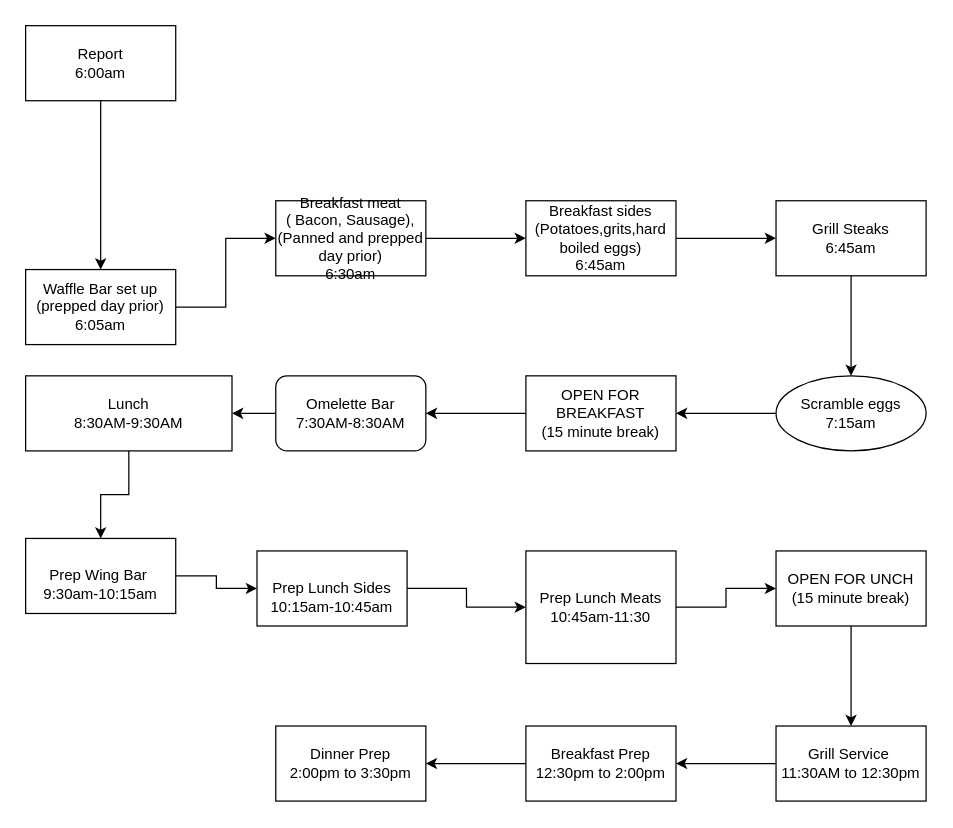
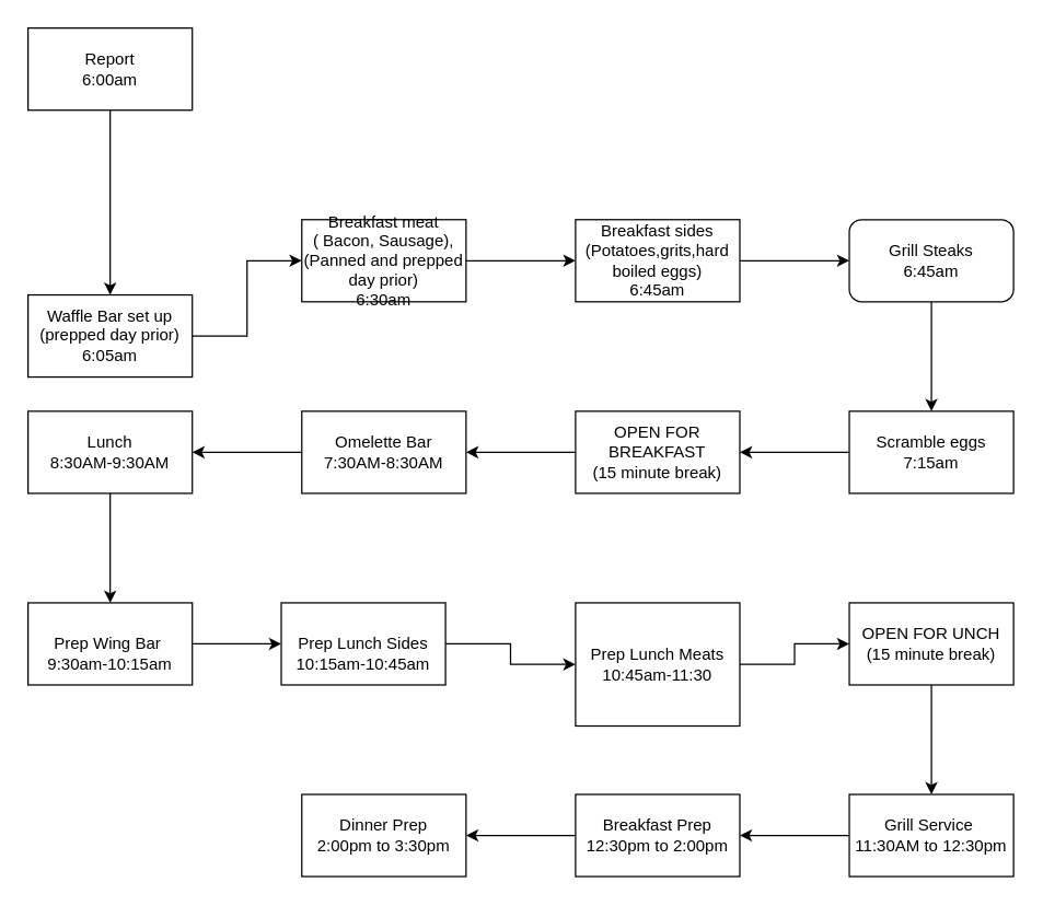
  <mxCell id="0" />
  <mxCell id="1" parent="0" />
  <mxCell id="2" value="" style="edgeStyle=orthogonalEdgeStyle;rounded=0;orthogonalLoop=1;jettySize=auto;html=1;" parent="1" source="3" target="5" edge="1"><mxGeometry relative="1" as="geometry" /></mxCell>
  <mxCell id="3" value="Report&lt;br&gt;6:00am" style="rounded=0;whiteSpace=wrap;html=1;" parent="1" vertex="1"><mxGeometry x="20" y="20" width="120" height="60" as="geometry" /></mxCell>
  <mxCell id="4" value="" style="edgeStyle=orthogonalEdgeStyle;rounded=0;orthogonalLoop=1;jettySize=auto;html=1;" parent="1" source="5" target="7" edge="1"><mxGeometry relative="1" as="geometry" /></mxCell>
  <mxCell id="5" value="Waffle Bar set up&lt;br&gt;(prepped day prior)&lt;br&gt;6:05am" style="rounded=0;whiteSpace=wrap;html=1;" parent="1" vertex="1"><mxGeometry x="20" y="215" width="120" height="60" as="geometry" /></mxCell>
  <mxCell id="6" value="" style="edgeStyle=orthogonalEdgeStyle;rounded=0;orthogonalLoop=1;jettySize=auto;html=1;" parent="1" source="7" target="9" edge="1"><mxGeometry relative="1" as="geometry" /></mxCell>
  <mxCell id="7" value="Breakfast meat&lt;br&gt;( Bacon, Sausage), (Panned and prepped day prior)&lt;br&gt;6:30am" style="rounded=0;whiteSpace=wrap;html=1;" parent="1" vertex="1"><mxGeometry x="220" y="160" width="120" height="60" as="geometry" /></mxCell>
  <mxCell id="8" value="" style="edgeStyle=orthogonalEdgeStyle;rounded=0;orthogonalLoop=1;jettySize=auto;html=1;" parent="1" source="9" target="11" edge="1"><mxGeometry relative="1" as="geometry" /></mxCell>
  <mxCell id="9" value="Breakfast sides&lt;br&gt;(Potatoes,grits,hard boiled eggs)&lt;br&gt;6:45am" style="rounded=0;whiteSpace=wrap;html=1;" parent="1" vertex="1"><mxGeometry x="420" y="160" width="120" height="60" as="geometry" /></mxCell>
  <mxCell id="10" value="" style="edgeStyle=orthogonalEdgeStyle;rounded=0;orthogonalLoop=1;jettySize=auto;html=1;" parent="1" source="11" target="13" edge="1"><mxGeometry relative="1" as="geometry" /></mxCell>
- <mxCell id="11" value="Grill Steaks&lt;br&gt;6:45am" style="rounded=0;whiteSpace=wrap;html=1;" parent="1" vertex="1"><mxGeometry x="620" y="160" width="120" height="60" as="geometry" /></mxCell>
+ <mxCell id="11" value="Grill Steaks&lt;br&gt;6:45am" style="whiteSpace=wrap;html=1;rounded=1;" parent="1" vertex="1"><mxGeometry x="620" y="160" width="120" height="60" as="geometry" /></mxCell>
  <mxCell id="12" value="" style="edgeStyle=orthogonalEdgeStyle;rounded=0;orthogonalLoop=1;jettySize=auto;html=1;" parent="1" source="13" target="15" edge="1"><mxGeometry relative="1" as="geometry" /></mxCell>
- <mxCell id="13" value="Scramble eggs&lt;br&gt;7:15am" style="ellipse;whiteSpace=wrap;html=1;" parent="1" vertex="1"><mxGeometry x="620" y="300" width="120" height="60" as="geometry" /></mxCell>
+ <mxCell id="13" value="Scramble eggs&lt;br&gt;7:15am" style="rounded=0;whiteSpace=wrap;html=1;" parent="1" vertex="1"><mxGeometry x="620" y="300" width="120" height="60" as="geometry" /></mxCell>
  <mxCell id="14" value="" style="edgeStyle=orthogonalEdgeStyle;rounded=0;orthogonalLoop=1;jettySize=auto;html=1;" parent="1" source="15" target="17" edge="1"><mxGeometry relative="1" as="geometry" /></mxCell>
  <mxCell id="15" value="OPEN FOR BREAKFAST&lt;br&gt;(15 minute break)" style="rounded=0;whiteSpace=wrap;html=1;" parent="1" vertex="1"><mxGeometry x="420" y="300" width="120" height="60" as="geometry" /></mxCell>
  <mxCell id="16" value="" style="edgeStyle=orthogonalEdgeStyle;rounded=0;orthogonalLoop=1;jettySize=auto;html=1;" parent="1" source="17" target="19" edge="1"><mxGeometry relative="1" as="geometry" /></mxCell>
- <mxCell id="17" value="Omelette Bar&lt;br&gt;7:30AM-8:30AM" style="whiteSpace=wrap;html=1;rounded=1;" parent="1" vertex="1"><mxGeometry x="220" y="300" width="120" height="60" as="geometry" /></mxCell>
+ <mxCell id="17" value="Omelette Bar&lt;br&gt;7:30AM-8:30AM" style="rounded=0;whiteSpace=wrap;html=1;" parent="1" vertex="1"><mxGeometry x="220" y="300" width="120" height="60" as="geometry" /></mxCell>
  <mxCell id="18" value="" style="edgeStyle=orthogonalEdgeStyle;rounded=0;orthogonalLoop=1;jettySize=auto;html=1;" parent="1" source="19" target="21" edge="1"><mxGeometry relative="1" as="geometry" /></mxCell>
- <mxCell id="19" value="Lunch&lt;br&gt;8:30AM-9:30AM" style="rounded=0;whiteSpace=wrap;html=1;" parent="1" vertex="1"><mxGeometry x="20" y="300" width="165" height="60" as="geometry" /></mxCell>
+ <mxCell id="19" value="Lunch&lt;br&gt;8:30AM-9:30AM" style="rounded=0;whiteSpace=wrap;html=1;" parent="1" vertex="1"><mxGeometry x="20" y="300" width="120" height="60" as="geometry" /></mxCell>
  <mxCell id="20" value="" style="edgeStyle=orthogonalEdgeStyle;rounded=0;orthogonalLoop=1;jettySize=auto;html=1;" parent="1" source="21" target="23" edge="1"><mxGeometry relative="1" as="geometry" /></mxCell>
- <mxCell id="21" value="&lt;br&gt;Prep Wing Bar&amp;nbsp;&lt;br&gt;9:30am-10:15am" style="rounded=0;whiteSpace=wrap;html=1;" parent="1" vertex="1"><mxGeometry x="20" y="430" width="120" height="60" as="geometry" /></mxCell>
+ <mxCell id="21" value="&lt;br&gt;Prep Wing Bar&amp;nbsp;&lt;br&gt;9:30am-10:15am" style="rounded=0;whiteSpace=wrap;html=1;" parent="1" vertex="1"><mxGeometry x="20" y="440" width="120" height="60" as="geometry" /></mxCell>
  <mxCell id="22" value="" style="edgeStyle=orthogonalEdgeStyle;rounded=0;orthogonalLoop=1;jettySize=auto;html=1;" parent="1" source="23" target="25" edge="1"><mxGeometry relative="1" as="geometry" /></mxCell>
  <mxCell id="23" value="&lt;br&gt;Prep Lunch Sides&lt;br&gt;10:15am-10:45am" style="rounded=0;whiteSpace=wrap;html=1;" parent="1" vertex="1"><mxGeometry x="205" y="440" width="120" height="60" as="geometry" /></mxCell>
  <mxCell id="24" value="" style="edgeStyle=orthogonalEdgeStyle;rounded=0;orthogonalLoop=1;jettySize=auto;html=1;" parent="1" source="25" target="27" edge="1"><mxGeometry relative="1" as="geometry" /></mxCell>
  <mxCell id="25" value="Prep Lunch Meats&lt;br&gt;10:45am-11:30" style="rounded=0;whiteSpace=wrap;html=1;" parent="1" vertex="1"><mxGeometry x="420" y="440" width="120" height="90" as="geometry" /></mxCell>
  <mxCell id="26" value="" style="edgeStyle=orthogonalEdgeStyle;rounded=0;orthogonalLoop=1;jettySize=auto;html=1;" parent="1" source="27" target="29" edge="1"><mxGeometry relative="1" as="geometry" /></mxCell>
  <mxCell id="27" value="OPEN FOR UNCH&lt;br&gt;(15 minute break)" style="rounded=0;whiteSpace=wrap;html=1;" parent="1" vertex="1"><mxGeometry x="620" y="440" width="120" height="60" as="geometry" /></mxCell>
  <mxCell id="28" value="" style="edgeStyle=orthogonalEdgeStyle;rounded=0;orthogonalLoop=1;jettySize=auto;html=1;" parent="1" source="29" target="31" edge="1"><mxGeometry relative="1" as="geometry" /></mxCell>
  <mxCell id="29" value="Grill Service&amp;nbsp;&lt;br&gt;11:30AM to 12:30pm" style="rounded=0;whiteSpace=wrap;html=1;" parent="1" vertex="1"><mxGeometry x="620" y="580" width="120" height="60" as="geometry" /></mxCell>
  <mxCell id="30" value="" style="edgeStyle=orthogonalEdgeStyle;rounded=0;orthogonalLoop=1;jettySize=auto;html=1;" parent="1" source="31" target="32" edge="1"><mxGeometry relative="1" as="geometry" /></mxCell>
  <mxCell id="31" value="Breakfast Prep&lt;br&gt;12:30pm to 2:00pm" style="rounded=0;whiteSpace=wrap;html=1;" parent="1" vertex="1"><mxGeometry x="420" y="580" width="120" height="60" as="geometry" /></mxCell>
  <mxCell id="32" value="Dinner Prep&lt;br&gt;2:00pm to 3:30pm" style="rounded=0;whiteSpace=wrap;html=1;" parent="1" vertex="1"><mxGeometry x="220" y="580" width="120" height="60" as="geometry" /></mxCell>
